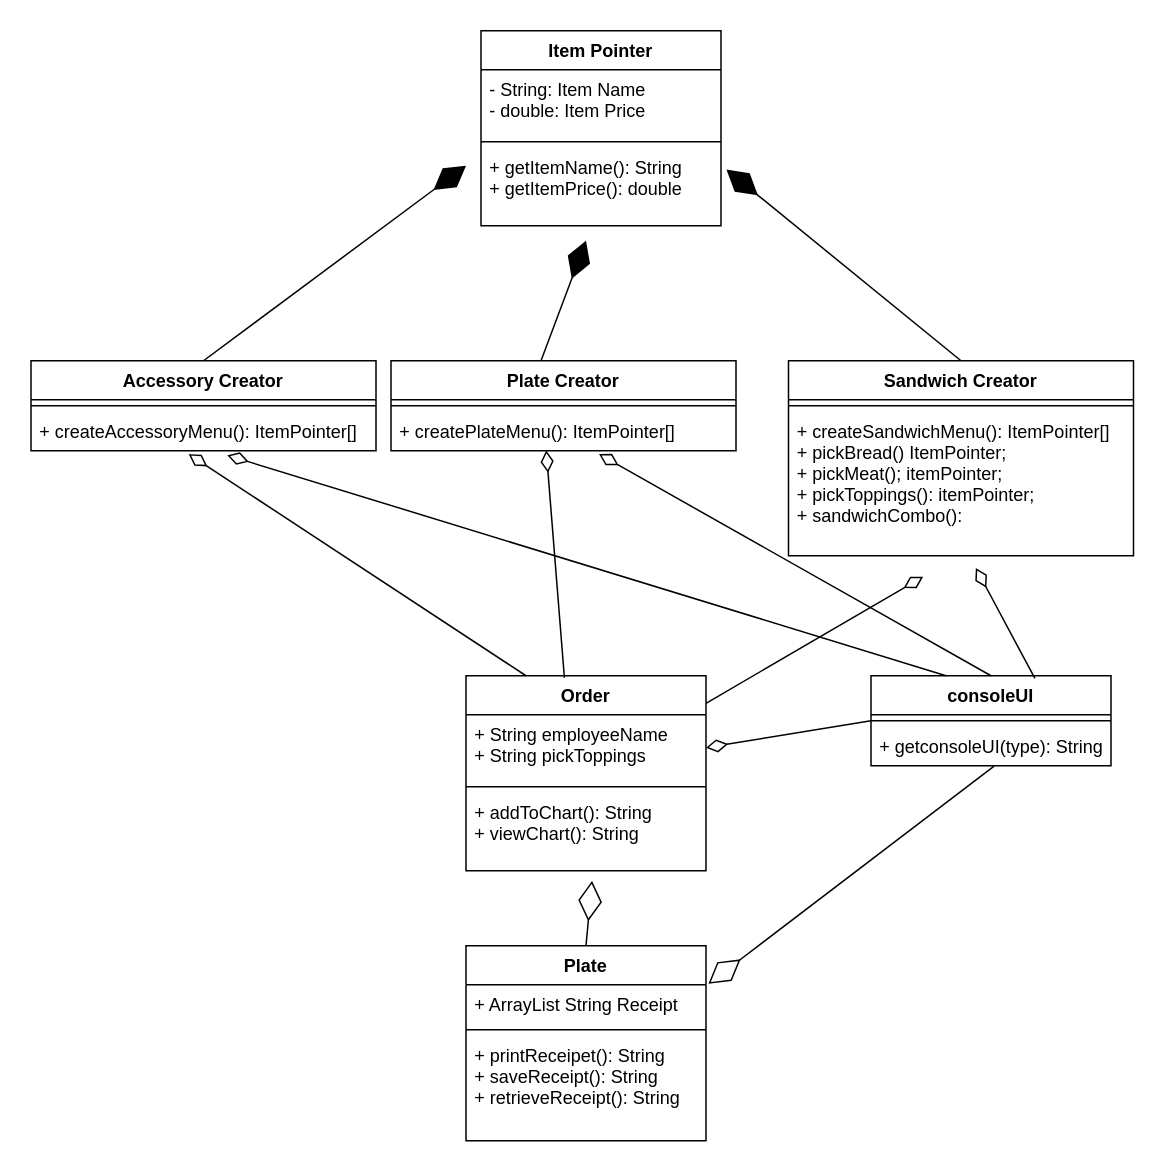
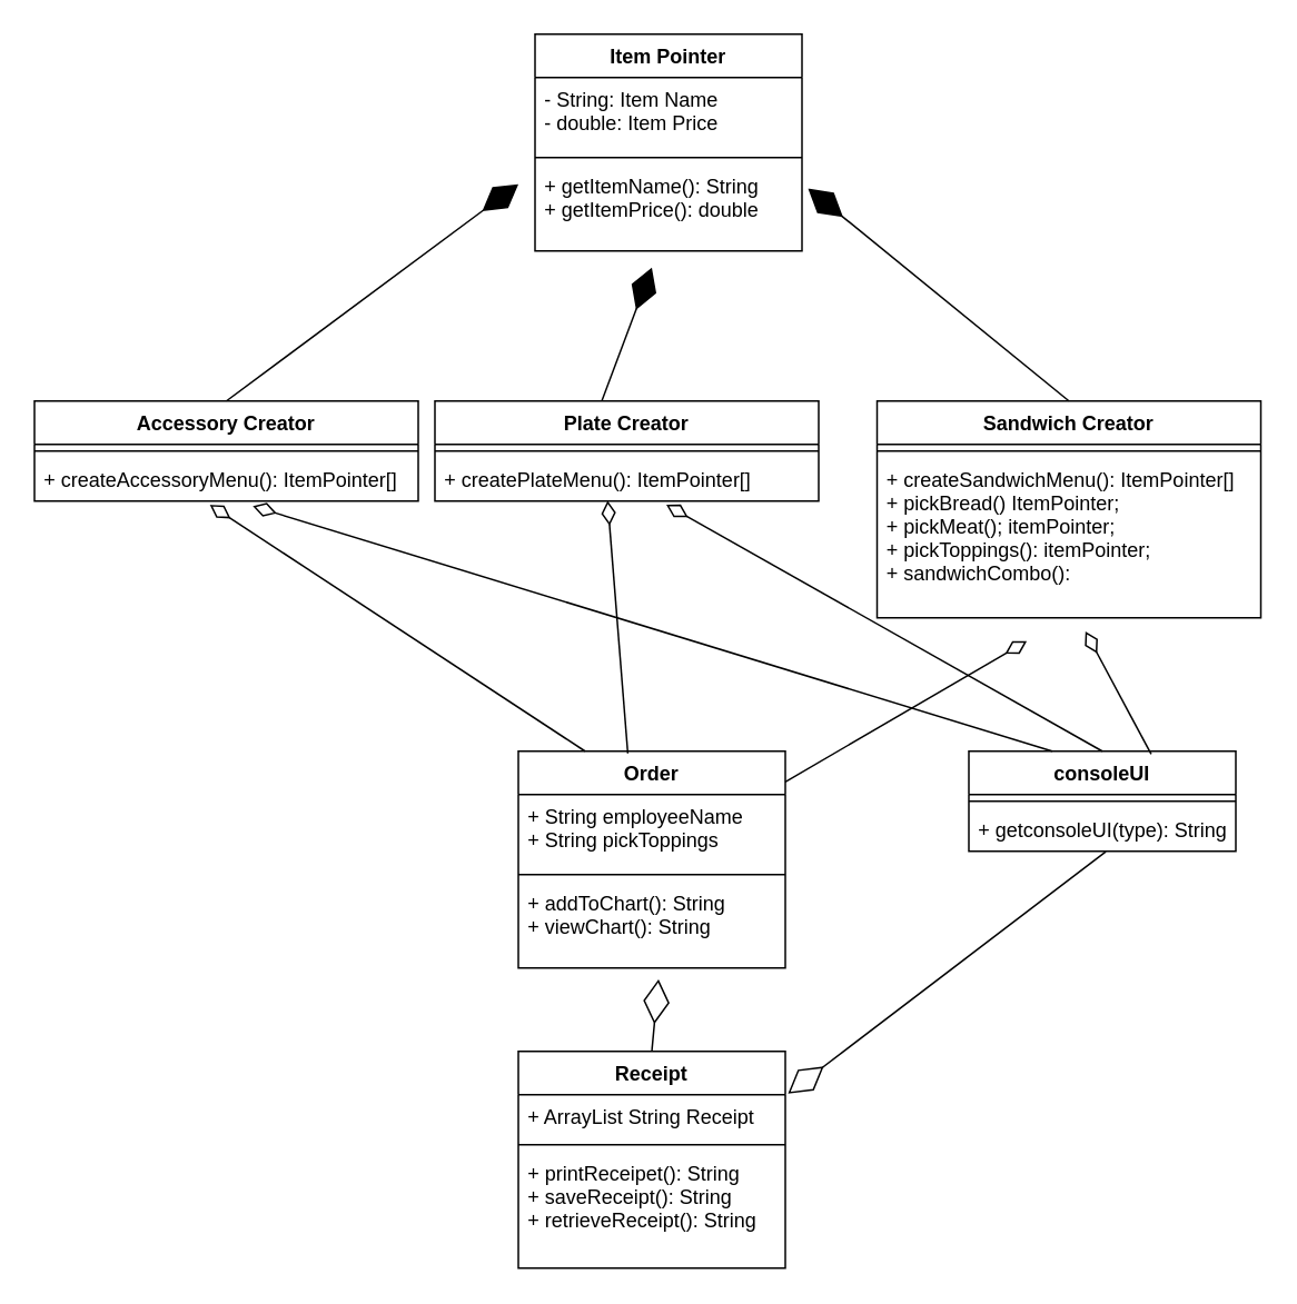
  <mxCell id="0" />
  <mxCell id="1" parent="0" />
  <mxCell id="2" value="Item Pointer" style="swimlane;fontStyle=1;align=center;verticalAlign=top;childLayout=stackLayout;horizontal=1;startSize=26;horizontalStack=0;resizeParent=1;resizeParentMax=0;resizeLast=0;collapsible=1;marginBottom=0;" parent="1" vertex="1"><mxGeometry x="320" y="20" width="160" height="130" as="geometry" /></mxCell>
  <mxCell id="3" value="- String: Item Name&#10;- double: Item Price" style="text;strokeColor=none;fillColor=none;align=left;verticalAlign=top;spacingLeft=4;spacingRight=4;overflow=hidden;rotatable=0;points=[[0,0.5],[1,0.5]];portConstraint=eastwest;" parent="2" vertex="1"><mxGeometry y="26" width="160" height="44" as="geometry" /></mxCell>
  <mxCell id="4" value="" style="line;strokeWidth=1;fillColor=none;align=left;verticalAlign=middle;spacingTop=-1;spacingLeft=3;spacingRight=3;rotatable=0;labelPosition=right;points=[];portConstraint=eastwest;" parent="2" vertex="1"><mxGeometry y="70" width="160" height="8" as="geometry" /></mxCell>
  <mxCell id="5" value="+ getItemName(): String&#10;+ getItemPrice(): double" style="text;strokeColor=none;fillColor=none;align=left;verticalAlign=top;spacingLeft=4;spacingRight=4;overflow=hidden;rotatable=0;points=[[0,0.5],[1,0.5]];portConstraint=eastwest;" parent="2" vertex="1"><mxGeometry y="78" width="160" height="52" as="geometry" /></mxCell>
  <mxCell id="6" value="Sandwich Creator&#10;" style="swimlane;fontStyle=1;align=center;verticalAlign=top;childLayout=stackLayout;horizontal=1;startSize=26;horizontalStack=0;resizeParent=1;resizeParentMax=0;resizeLast=0;collapsible=1;marginBottom=0;" parent="1" vertex="1"><mxGeometry x="525" y="240" width="230" height="130" as="geometry" /></mxCell>
  <mxCell id="7" value="" style="line;strokeWidth=1;fillColor=none;align=left;verticalAlign=middle;spacingTop=-1;spacingLeft=3;spacingRight=3;rotatable=0;labelPosition=right;points=[];portConstraint=eastwest;" parent="6" vertex="1"><mxGeometry y="26" width="230" height="8" as="geometry" /></mxCell>
  <mxCell id="8" value="+ createSandwichMenu(): ItemPointer[]&#10;+ pickBread() ItemPointer;&#10;+ pickMeat(); itemPointer;&#10;+ pickToppings(): itemPointer;&#10;+ sandwichCombo():" style="text;strokeColor=none;fillColor=none;align=left;verticalAlign=top;spacingLeft=4;spacingRight=4;overflow=hidden;rotatable=0;points=[[0,0.5],[1,0.5]];portConstraint=eastwest;" parent="6" vertex="1"><mxGeometry y="34" width="230" height="96" as="geometry" /></mxCell>
  <mxCell id="9" value="" style="endArrow=diamondThin;endFill=1;endSize=24;html=1;rounded=0;entryX=1.023;entryY=0.281;entryDx=0;entryDy=0;entryPerimeter=0;exitX=0.5;exitY=0;exitDx=0;exitDy=0;" parent="1" source="6" target="5" edge="1"><mxGeometry width="160" relative="1" as="geometry"><mxPoint x="330" y="410" as="sourcePoint" /><mxPoint x="490" y="410" as="targetPoint" /></mxGeometry></mxCell>
  <mxCell id="10" value="Plate Creator&#10;" style="swimlane;fontStyle=1;align=center;verticalAlign=top;childLayout=stackLayout;horizontal=1;startSize=26;horizontalStack=0;resizeParent=1;resizeParentMax=0;resizeLast=0;collapsible=1;marginBottom=0;" parent="1" vertex="1"><mxGeometry x="260" y="240" width="230" height="60" as="geometry" /></mxCell>
  <mxCell id="11" value="" style="line;strokeWidth=1;fillColor=none;align=left;verticalAlign=middle;spacingTop=-1;spacingLeft=3;spacingRight=3;rotatable=0;labelPosition=right;points=[];portConstraint=eastwest;" parent="10" vertex="1"><mxGeometry y="26" width="230" height="8" as="geometry" /></mxCell>
  <mxCell id="12" value="+ createPlateMenu(): ItemPointer[]" style="text;strokeColor=none;fillColor=none;align=left;verticalAlign=top;spacingLeft=4;spacingRight=4;overflow=hidden;rotatable=0;points=[[0,0.5],[1,0.5]];portConstraint=eastwest;" parent="10" vertex="1"><mxGeometry y="34" width="230" height="26" as="geometry" /></mxCell>
  <mxCell id="13" value="" style="endArrow=diamondThin;endFill=1;endSize=24;html=1;rounded=0;exitX=0.5;exitY=0;exitDx=0;exitDy=0;" parent="1" edge="1"><mxGeometry width="160" relative="1" as="geometry"><mxPoint x="360" y="240" as="sourcePoint" /><mxPoint x="390" y="160" as="targetPoint" /></mxGeometry></mxCell>
  <mxCell id="14" value="Accessory Creator&#10;" style="swimlane;fontStyle=1;align=center;verticalAlign=top;childLayout=stackLayout;horizontal=1;startSize=26;horizontalStack=0;resizeParent=1;resizeParentMax=0;resizeLast=0;collapsible=1;marginBottom=0;" parent="1" vertex="1"><mxGeometry x="20" y="240" width="230" height="60" as="geometry" /></mxCell>
  <mxCell id="15" value="" style="line;strokeWidth=1;fillColor=none;align=left;verticalAlign=middle;spacingTop=-1;spacingLeft=3;spacingRight=3;rotatable=0;labelPosition=right;points=[];portConstraint=eastwest;" parent="14" vertex="1"><mxGeometry y="26" width="230" height="8" as="geometry" /></mxCell>
  <mxCell id="16" value="+ createAccessoryMenu(): ItemPointer[]" style="text;strokeColor=none;fillColor=none;align=left;verticalAlign=top;spacingLeft=4;spacingRight=4;overflow=hidden;rotatable=0;points=[[0,0.5],[1,0.5]];portConstraint=eastwest;" parent="14" vertex="1"><mxGeometry y="34" width="230" height="26" as="geometry" /></mxCell>
  <mxCell id="17" value="" style="endArrow=diamondThin;endFill=1;endSize=24;html=1;rounded=0;exitX=0.5;exitY=0;exitDx=0;exitDy=0;" parent="1" source="14" edge="1"><mxGeometry width="160" relative="1" as="geometry"><mxPoint x="350" y="160" as="sourcePoint" /><mxPoint x="310" y="110" as="targetPoint" /></mxGeometry></mxCell>
  <mxCell id="18" value="Order" style="swimlane;fontStyle=1;align=center;verticalAlign=top;childLayout=stackLayout;horizontal=1;startSize=26;horizontalStack=0;resizeParent=1;resizeParentMax=0;resizeLast=0;collapsible=1;marginBottom=0;" parent="1" vertex="1"><mxGeometry x="310" y="450" width="160" height="130" as="geometry" /></mxCell>
  <mxCell id="19" value="+ String employeeName&#10;+ String pickToppings" style="text;strokeColor=none;fillColor=none;align=left;verticalAlign=top;spacingLeft=4;spacingRight=4;overflow=hidden;rotatable=0;points=[[0,0.5],[1,0.5]];portConstraint=eastwest;" parent="18" vertex="1"><mxGeometry y="26" width="160" height="44" as="geometry" /></mxCell>
  <mxCell id="20" value="" style="line;strokeWidth=1;fillColor=none;align=left;verticalAlign=middle;spacingTop=-1;spacingLeft=3;spacingRight=3;rotatable=0;labelPosition=right;points=[];portConstraint=eastwest;" parent="18" vertex="1"><mxGeometry y="70" width="160" height="8" as="geometry" /></mxCell>
  <mxCell id="21" value="+ addToChart(): String&#10;+ viewChart(): String" style="text;strokeColor=none;fillColor=none;align=left;verticalAlign=top;spacingLeft=4;spacingRight=4;overflow=hidden;rotatable=0;points=[[0,0.5],[1,0.5]];portConstraint=eastwest;" parent="18" vertex="1"><mxGeometry y="78" width="160" height="52" as="geometry" /></mxCell>
  <mxCell id="22" value="" style="endArrow=diamondThin;endFill=0;endSize=12;html=1;rounded=0;exitX=0.25;exitY=0;exitDx=0;exitDy=0;entryX=0.457;entryY=1.085;entryDx=0;entryDy=0;entryPerimeter=0;" parent="1" source="18" target="16" edge="1"><mxGeometry width="160" relative="1" as="geometry"><mxPoint x="130" y="220" as="sourcePoint" /><mxPoint x="160" y="160" as="targetPoint" /></mxGeometry></mxCell>
  <mxCell id="23" value="" style="endArrow=diamondThin;endFill=0;endSize=12;html=1;rounded=0;entryX=0.45;entryY=0.992;entryDx=0;entryDy=0;entryPerimeter=0;exitX=0.41;exitY=0.01;exitDx=0;exitDy=0;exitPerimeter=0;" parent="1" source="18" target="12" edge="1"><mxGeometry width="160" relative="1" as="geometry"><mxPoint x="370" y="460" as="sourcePoint" /><mxPoint x="320" y="350" as="targetPoint" /></mxGeometry></mxCell>
  <mxCell id="24" value="" style="endArrow=diamondThin;endFill=0;endSize=12;html=1;rounded=0;entryX=0.39;entryY=1.146;entryDx=0;entryDy=0;entryPerimeter=0;" parent="1" source="18" target="8" edge="1"><mxGeometry width="160" relative="1" as="geometry"><mxPoint x="245.11" y="132.6" as="sourcePoint" /><mxPoint x="580" y="390" as="targetPoint" /></mxGeometry></mxCell>
  <mxCell id="25" value="consoleUI" style="swimlane;fontStyle=1;align=center;verticalAlign=top;childLayout=stackLayout;horizontal=1;startSize=26;horizontalStack=0;resizeParent=1;resizeParentMax=0;resizeLast=0;collapsible=1;marginBottom=0;" parent="1" vertex="1"><mxGeometry x="580" y="450" width="160" height="60" as="geometry" /></mxCell>
  <mxCell id="26" value="" style="line;strokeWidth=1;fillColor=none;align=left;verticalAlign=middle;spacingTop=-1;spacingLeft=3;spacingRight=3;rotatable=0;labelPosition=right;points=[];portConstraint=eastwest;" parent="25" vertex="1"><mxGeometry y="26" width="160" height="8" as="geometry" /></mxCell>
  <mxCell id="27" value="+ getconsoleUI(type): String" style="text;strokeColor=none;fillColor=none;align=left;verticalAlign=top;spacingLeft=4;spacingRight=4;overflow=hidden;rotatable=0;points=[[0,0.5],[1,0.5]];portConstraint=eastwest;" parent="25" vertex="1"><mxGeometry y="34" width="160" height="26" as="geometry" /></mxCell>
  <mxCell id="28" value="" style="endArrow=diamondThin;endFill=0;endSize=12;html=1;rounded=0;exitX=0.5;exitY=0;exitDx=0;exitDy=0;entryX=0.603;entryY=1.085;entryDx=0;entryDy=0;entryPerimeter=0;" parent="1" source="25" target="12" edge="1"><mxGeometry width="160" relative="1" as="geometry"><mxPoint x="242.4" y="367.368" as="sourcePoint" /><mxPoint x="373.5" y="309.792" as="targetPoint" /></mxGeometry></mxCell>
  <mxCell id="29" value="" style="endArrow=diamondThin;endFill=0;endSize=12;html=1;rounded=0;entryX=0.569;entryY=1.115;entryDx=0;entryDy=0;entryPerimeter=0;" parent="1" target="16" edge="1"><mxGeometry width="160" relative="1" as="geometry"><mxPoint x="630" y="450" as="sourcePoint" /><mxPoint x="408.69" y="312.21" as="targetPoint" /></mxGeometry></mxCell>
  <mxCell id="30" value="" style="endArrow=diamondThin;endFill=0;endSize=12;html=1;rounded=0;exitX=0.683;exitY=0.03;exitDx=0;exitDy=0;entryX=0.543;entryY=1.085;entryDx=0;entryDy=0;entryPerimeter=0;exitPerimeter=0;" parent="1" source="25" target="8" edge="1"><mxGeometry width="160" relative="1" as="geometry"><mxPoint x="680" y="470" as="sourcePoint" /><mxPoint x="418.69" y="322.21" as="targetPoint" /></mxGeometry></mxCell>
  <mxCell id="31" value="" style="endArrow=diamondThin;endFill=0;endSize=24;html=1;rounded=0;entryX=0.525;entryY=1.131;entryDx=0;entryDy=0;entryPerimeter=0;exitX=0.5;exitY=0;exitDx=0;exitDy=0;" parent="1" source="34" target="21" edge="1"><mxGeometry width="160" relative="1" as="geometry"><mxPoint x="330" y="410" as="sourcePoint" /><mxPoint x="490" y="410" as="targetPoint" /></mxGeometry></mxCell>
  <mxCell id="32" value="" style="endArrow=diamondThin;endFill=0;endSize=24;html=1;rounded=0;entryX=1.01;entryY=-0.023;entryDx=0;entryDy=0;exitX=0.513;exitY=1.008;exitDx=0;exitDy=0;exitPerimeter=0;entryPerimeter=0;" parent="1" source="27" target="35" edge="1"><mxGeometry width="160" relative="1" as="geometry"><mxPoint x="410" y="630" as="sourcePoint" /><mxPoint x="404" y="567.406" as="targetPoint" /></mxGeometry></mxCell>
- <mxCell id="33" value="" style="endArrow=diamondThin;endFill=0;endSize=12;html=1;rounded=0;entryX=1;entryY=0.5;entryDx=0;entryDy=0;exitX=0;exitY=0.5;exitDx=0;exitDy=0;" parent="1" source="25" target="19" edge="1"><mxGeometry width="160" relative="1" as="geometry"><mxPoint x="640" y="460" as="sourcePoint" /><mxPoint x="160.87" y="312.99" as="targetPoint" /></mxGeometry></mxCell>
- <mxCell id="34" value="Plate" style="swimlane;fontStyle=1;align=center;verticalAlign=top;childLayout=stackLayout;horizontal=1;startSize=26;horizontalStack=0;resizeParent=1;resizeParentMax=0;resizeLast=0;collapsible=1;marginBottom=0;" parent="1" vertex="1"><mxGeometry x="310" y="630" width="160" height="130" as="geometry" /></mxCell>
+ <mxCell id="34" value="Receipt" style="swimlane;fontStyle=1;align=center;verticalAlign=top;childLayout=stackLayout;horizontal=1;startSize=26;horizontalStack=0;resizeParent=1;resizeParentMax=0;resizeLast=0;collapsible=1;marginBottom=0;" parent="1" vertex="1"><mxGeometry x="310" y="630" width="160" height="130" as="geometry" /></mxCell>
  <mxCell id="35" value="+ ArrayList String Receipt" style="text;strokeColor=none;fillColor=none;align=left;verticalAlign=top;spacingLeft=4;spacingRight=4;overflow=hidden;rotatable=0;points=[[0,0.5],[1,0.5]];portConstraint=eastwest;" parent="34" vertex="1"><mxGeometry y="26" width="160" height="26" as="geometry" /></mxCell>
  <mxCell id="36" value="" style="line;strokeWidth=1;fillColor=none;align=left;verticalAlign=middle;spacingTop=-1;spacingLeft=3;spacingRight=3;rotatable=0;labelPosition=right;points=[];portConstraint=eastwest;" parent="34" vertex="1"><mxGeometry y="52" width="160" height="8" as="geometry" /></mxCell>
  <mxCell id="37" value="+ printReceipet(): String&#10;+ saveReceipt(): String&#10;+ retrieveReceipt(): String" style="text;strokeColor=none;fillColor=none;align=left;verticalAlign=top;spacingLeft=4;spacingRight=4;overflow=hidden;rotatable=0;points=[[0,0.5],[1,0.5]];portConstraint=eastwest;" parent="34" vertex="1"><mxGeometry y="60" width="160" height="70" as="geometry" /></mxCell>
